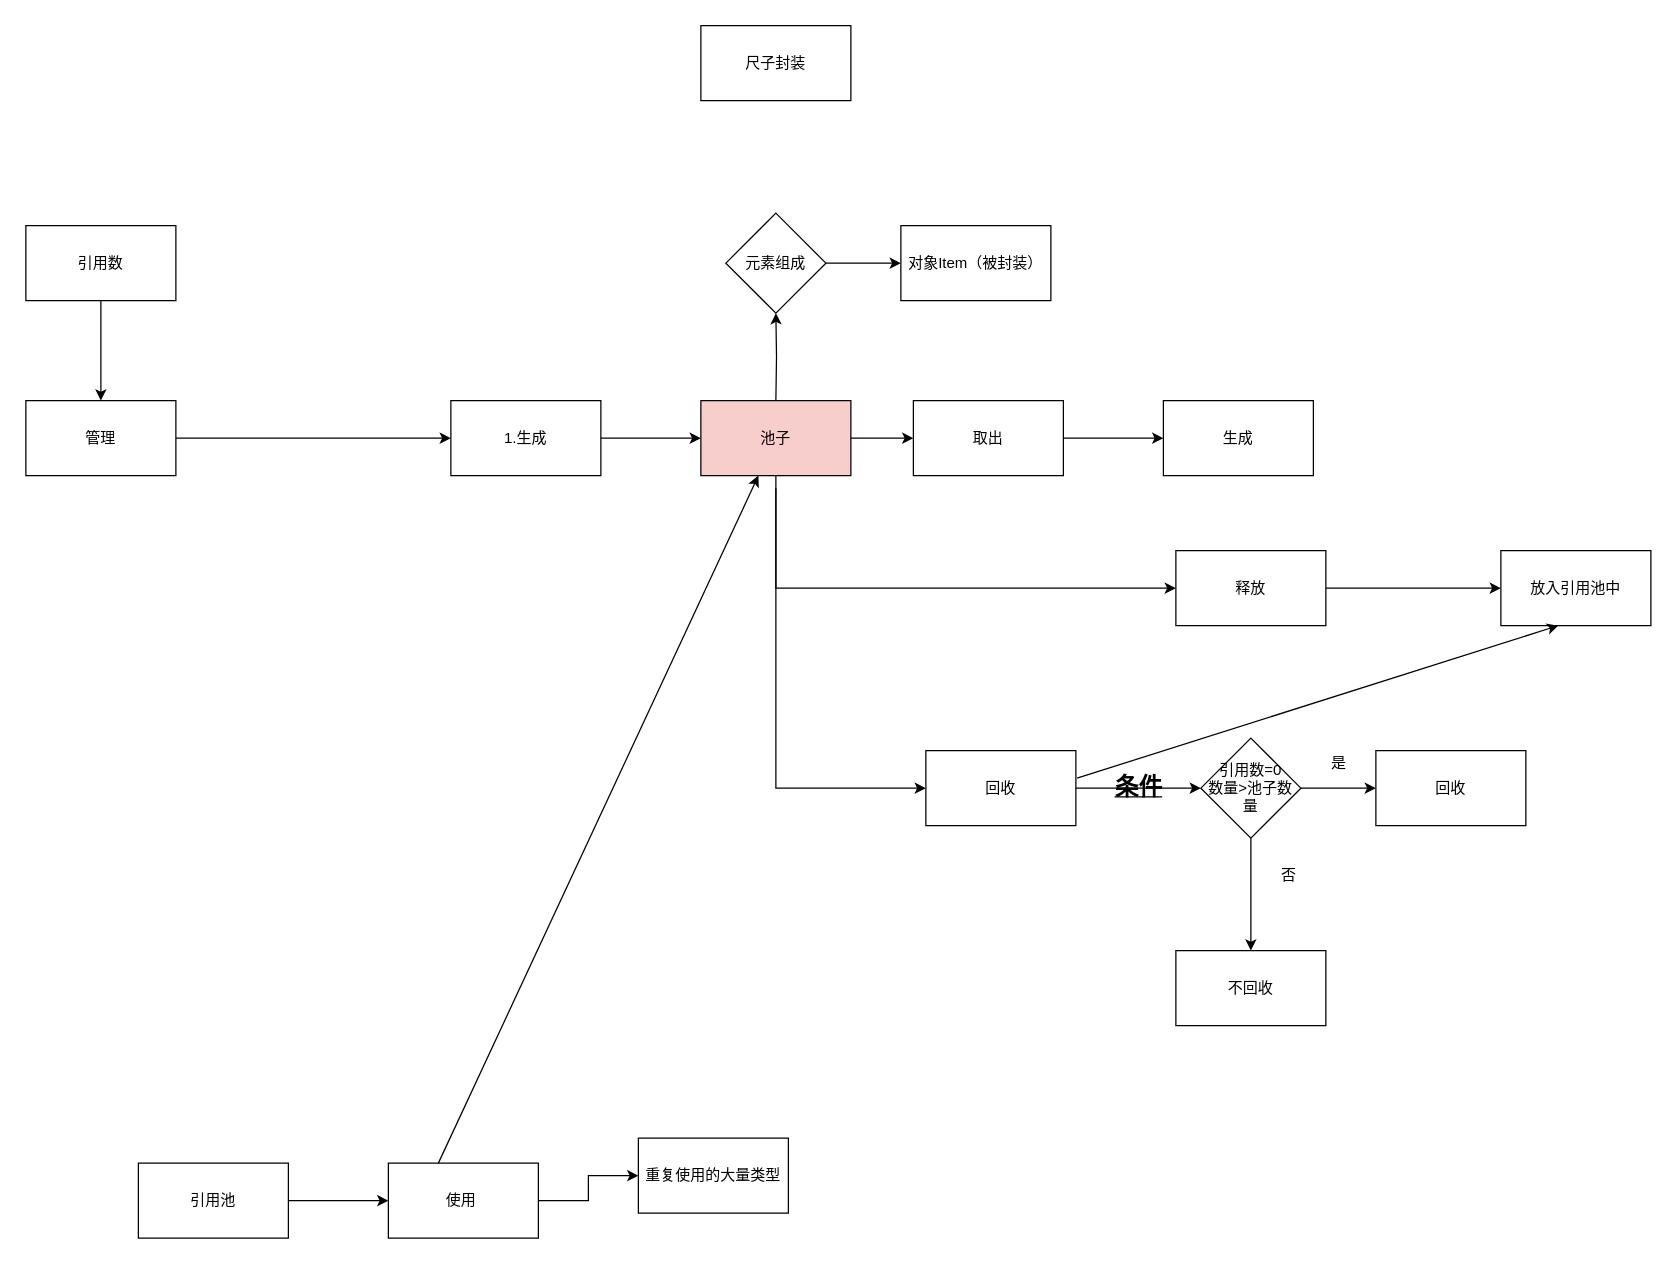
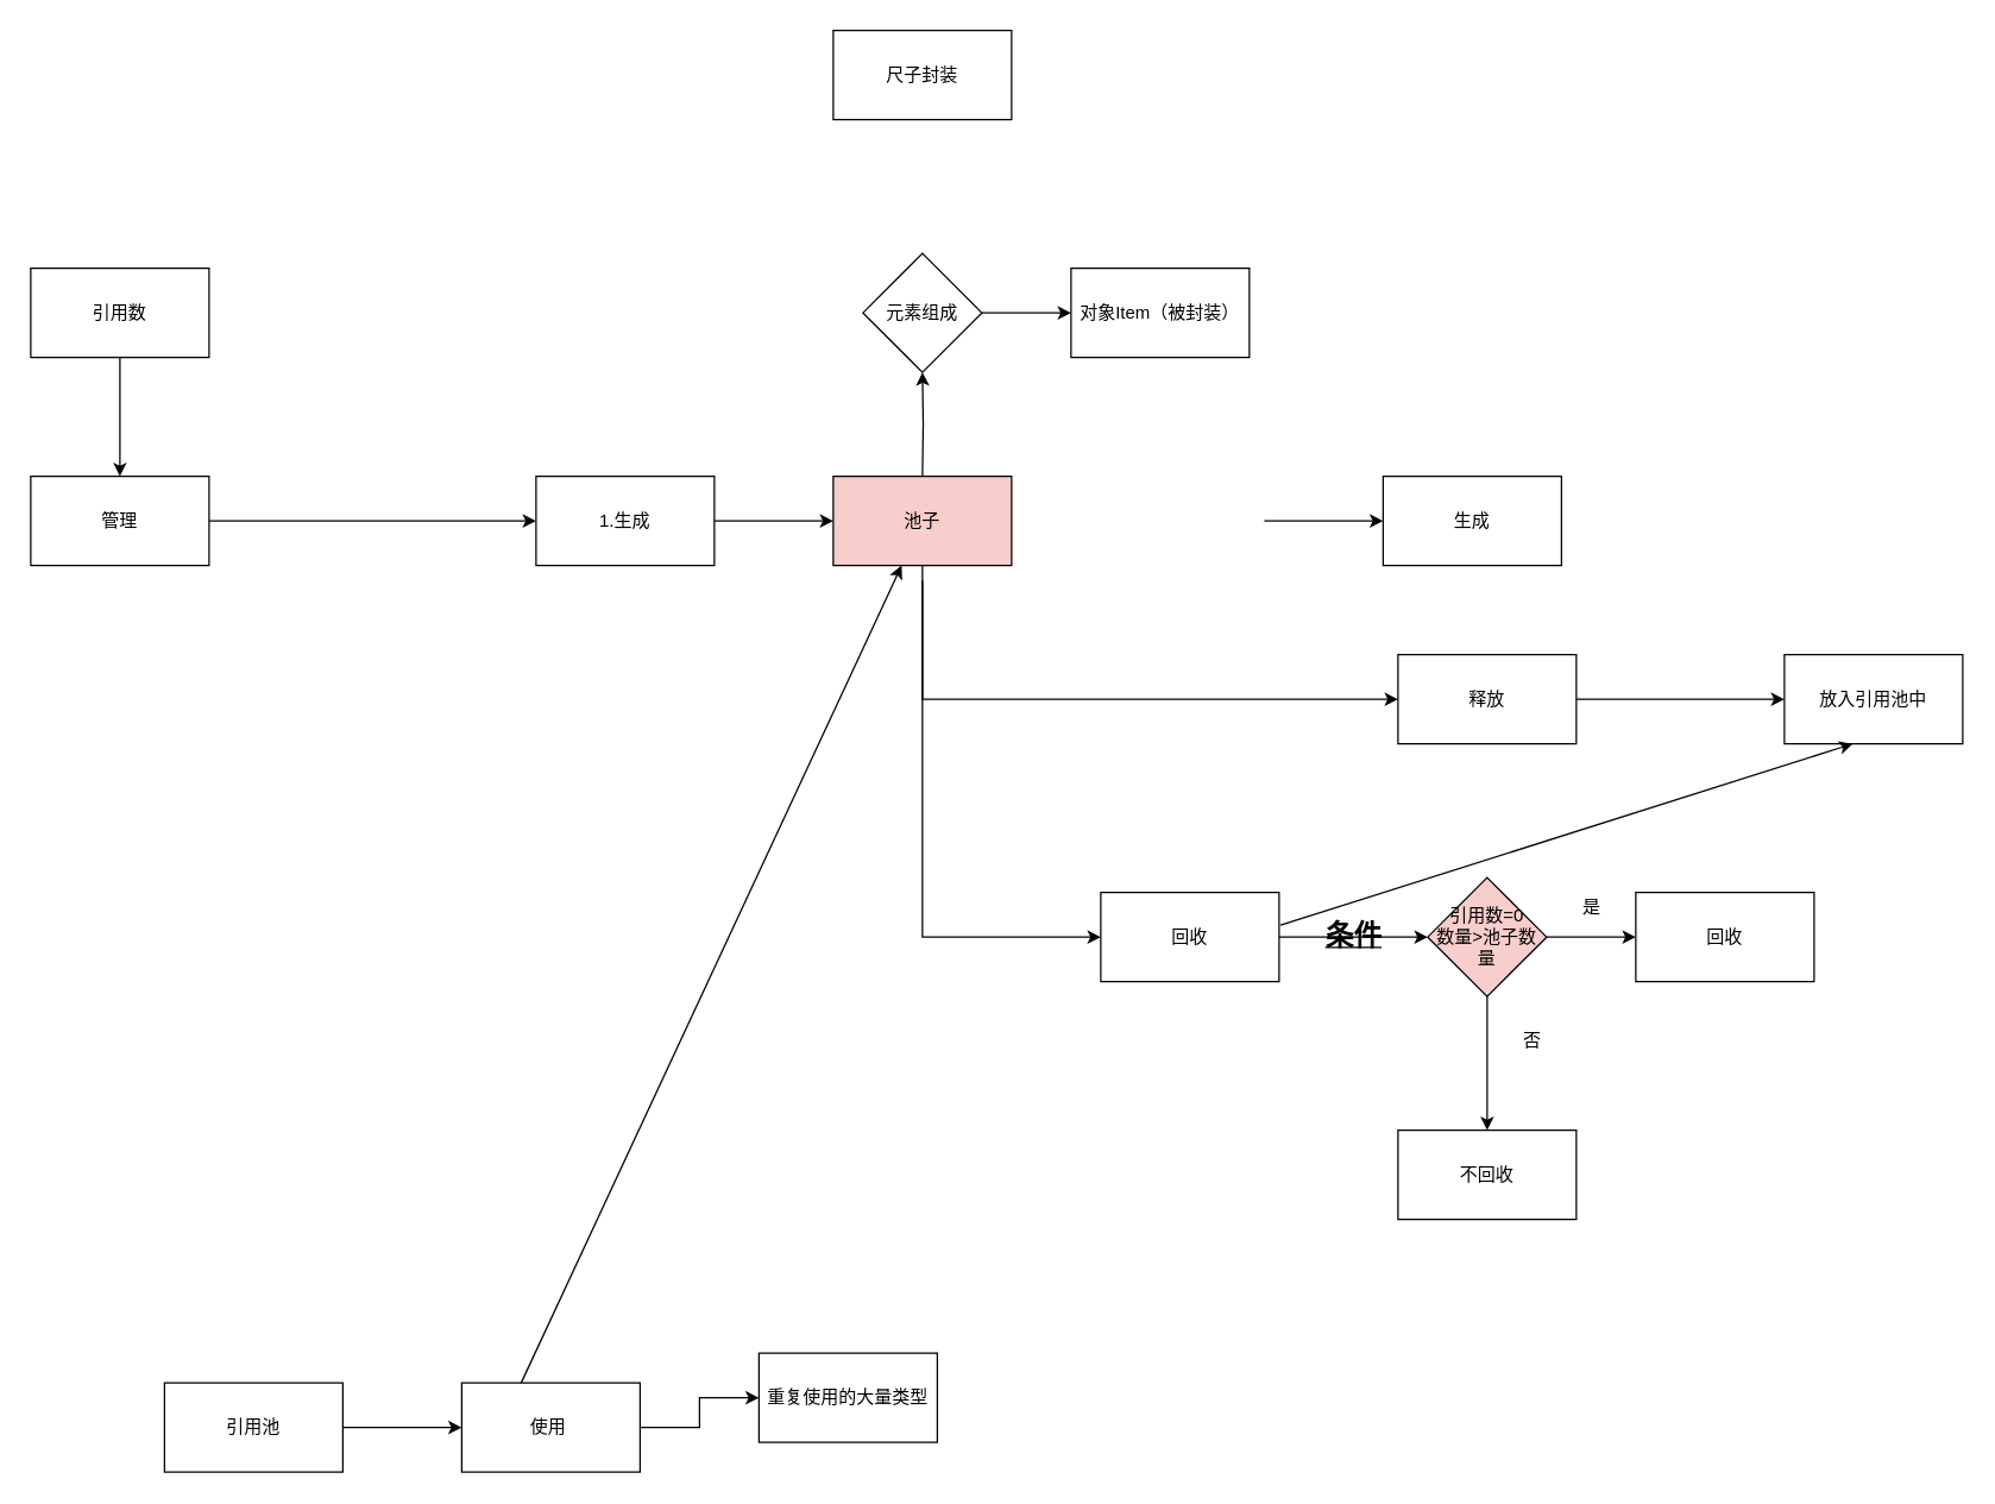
  <mxCell id="0" />
  <mxCell id="1" parent="0" />
  <mxCell id="2" value="" style="edgeStyle=orthogonalEdgeStyle;rounded=0;orthogonalLoop=1;jettySize=auto;html=1;" parent="1" source="3" target="5" edge="1"><mxGeometry relative="1" as="geometry" /></mxCell>
  <mxCell id="3" value="引用数" style="rounded=0;whiteSpace=wrap;html=1;" parent="1" vertex="1"><mxGeometry x="20" y="180" width="120" height="60" as="geometry" /></mxCell>
  <mxCell id="4" value="" style="edgeStyle=orthogonalEdgeStyle;rounded=0;orthogonalLoop=1;jettySize=auto;html=1;" parent="1" source="5" target="9" edge="1"><mxGeometry relative="1" as="geometry" /></mxCell>
  <mxCell id="5" value="管理" style="rounded=0;whiteSpace=wrap;html=1;" parent="1" vertex="1"><mxGeometry x="20" y="320" width="120" height="60" as="geometry" /></mxCell>
  <mxCell id="6" value="" style="group" parent="1" vertex="1" connectable="0"><mxGeometry x="360" y="170" width="960" height="490" as="geometry" /></mxCell>
  <mxCell id="7" value="" style="edgeStyle=orthogonalEdgeStyle;rounded=0;orthogonalLoop=1;jettySize=auto;html=1;" parent="6" target="10" edge="1"><mxGeometry relative="1" as="geometry"><mxPoint x="260" y="220" as="sourcePoint" /><Array as="points"><mxPoint x="260" y="460" /></Array></mxGeometry></mxCell>
  <mxCell id="8" value="" style="edgeStyle=orthogonalEdgeStyle;rounded=0;orthogonalLoop=1;jettySize=auto;html=1;" parent="6" target="21" edge="1"><mxGeometry relative="1" as="geometry"><mxPoint x="260" y="150" as="sourcePoint" /></mxGeometry></mxCell>
  <mxCell id="9" value="1.生成" style="whiteSpace=wrap;html=1;rounded=0;" parent="6" vertex="1"><mxGeometry y="150" width="120" height="60" as="geometry" /></mxCell>
  <mxCell id="10" value="回收" style="whiteSpace=wrap;html=1;rounded=0;" parent="6" vertex="1"><mxGeometry x="380" y="430" width="120" height="60" as="geometry" /></mxCell>
  <mxCell id="11" value="释放" style="whiteSpace=wrap;html=1;rounded=0;" parent="6" vertex="1"><mxGeometry x="580" y="270" width="120" height="60" as="geometry" /></mxCell>
  <mxCell id="12" value="放入引用池中" style="whiteSpace=wrap;html=1;rounded=0;" parent="6" vertex="1"><mxGeometry x="840" y="270" width="120" height="60" as="geometry" /></mxCell>
  <mxCell id="13" value="" style="edgeStyle=orthogonalEdgeStyle;rounded=0;orthogonalLoop=1;jettySize=auto;html=1;" parent="6" source="11" target="12" edge="1"><mxGeometry relative="1" as="geometry" /></mxCell>
  <mxCell id="14" value="池子" style="whiteSpace=wrap;html=1;rounded=0;fillColor=#f8cecc;" parent="6" vertex="1"><mxGeometry x="200" y="150" width="120" height="60" as="geometry" /></mxCell>
  <mxCell id="15" value="" style="edgeStyle=orthogonalEdgeStyle;rounded=0;orthogonalLoop=1;jettySize=auto;html=1;" parent="6" source="9" target="14" edge="1"><mxGeometry relative="1" as="geometry" /></mxCell>
  <mxCell id="16" value="" style="edgeStyle=orthogonalEdgeStyle;rounded=0;orthogonalLoop=1;jettySize=auto;html=1;exitX=0.5;exitY=1;exitDx=0;exitDy=0;" parent="6" source="14" target="11" edge="1"><mxGeometry relative="1" as="geometry"><mxPoint x="260" y="300" as="sourcePoint" /><Array as="points"><mxPoint x="260" y="300" /></Array></mxGeometry></mxCell>
- <mxCell id="17" value="取出" style="whiteSpace=wrap;html=1;rounded=0;" parent="6" vertex="1"><mxGeometry x="370" y="150" width="120" height="60" as="geometry" /></mxCell>
- <mxCell id="18" value="" style="edgeStyle=orthogonalEdgeStyle;rounded=0;orthogonalLoop=1;jettySize=auto;html=1;" parent="6" source="14" target="17" edge="1"><mxGeometry relative="1" as="geometry" /></mxCell>
  <mxCell id="19" value="生成" style="whiteSpace=wrap;html=1;rounded=0;" parent="6" vertex="1"><mxGeometry x="570" y="150" width="120" height="60" as="geometry" /></mxCell>
  <mxCell id="20" value="" style="endArrow=classic;html=1;rounded=0;exitX=1.008;exitY=0.367;exitDx=0;exitDy=0;exitPerimeter=0;entryX=0.383;entryY=1;entryDx=0;entryDy=0;entryPerimeter=0;" parent="6" source="10" target="12" edge="1"><mxGeometry width="50" height="50" relative="1" as="geometry"><mxPoint x="340" y="350" as="sourcePoint" /><mxPoint x="390" y="300" as="targetPoint" /></mxGeometry></mxCell>
  <mxCell id="21" value="元素组成" style="rhombus;whiteSpace=wrap;html=1;rounded=0;" parent="6" vertex="1"><mxGeometry x="220" width="80" height="80" as="geometry" /></mxCell>
  <mxCell id="22" value="对象Item（被封装）" style="whiteSpace=wrap;html=1;rounded=0;" parent="6" vertex="1"><mxGeometry x="360" y="10" width="120" height="60" as="geometry" /></mxCell>
  <mxCell id="23" value="" style="edgeStyle=orthogonalEdgeStyle;rounded=0;orthogonalLoop=1;jettySize=auto;html=1;" parent="6" source="21" target="22" edge="1"><mxGeometry relative="1" as="geometry" /></mxCell>
  <mxCell id="24" value="" style="endArrow=classic;html=1;rounded=0;entryX=0;entryY=0.5;entryDx=0;entryDy=0;" parent="6" target="19" edge="1"><mxGeometry width="50" height="50" relative="1" as="geometry"><mxPoint x="490" y="180" as="sourcePoint" /><mxPoint x="540" y="140" as="targetPoint" /><Array as="points"><mxPoint x="520" y="180" /></Array></mxGeometry></mxCell>
  <mxCell id="25" value="" style="edgeStyle=orthogonalEdgeStyle;rounded=0;orthogonalLoop=1;jettySize=auto;html=1;" parent="1" source="27" target="29" edge="1"><mxGeometry relative="1" as="geometry" /></mxCell>
  <mxCell id="26" value="" style="edgeStyle=orthogonalEdgeStyle;rounded=0;orthogonalLoop=1;jettySize=auto;html=1;" parent="1" source="27" target="30" edge="1"><mxGeometry relative="1" as="geometry" /></mxCell>
- <mxCell id="27" value="引用数=0&lt;br&gt;数量&amp;gt;池子数量" style="rhombus;whiteSpace=wrap;html=1;rounded=0;" parent="1" vertex="1"><mxGeometry x="960" y="590" width="80" height="80" as="geometry" /></mxCell>
+ <mxCell id="27" value="引用数=0&lt;br&gt;数量&amp;gt;池子数量" style="rhombus;whiteSpace=wrap;html=1;rounded=0;fillColor=#f8cecc;" parent="1" vertex="1"><mxGeometry x="960" y="590" width="80" height="80" as="geometry" /></mxCell>
  <mxCell id="28" value="" style="edgeStyle=orthogonalEdgeStyle;rounded=0;orthogonalLoop=1;jettySize=auto;html=1;" parent="1" source="10" target="27" edge="1"><mxGeometry relative="1" as="geometry" /></mxCell>
  <mxCell id="29" value="回收" style="whiteSpace=wrap;html=1;rounded=0;" parent="1" vertex="1"><mxGeometry x="1100" y="600" width="120" height="60" as="geometry" /></mxCell>
  <mxCell id="30" value="不回收" style="whiteSpace=wrap;html=1;rounded=0;" parent="1" vertex="1"><mxGeometry x="940" y="760" width="120" height="60" as="geometry" /></mxCell>
  <mxCell id="31" value="是" style="text;html=1;align=center;verticalAlign=middle;resizable=0;points=[];autosize=1;strokeColor=none;fillColor=none;" parent="1" vertex="1"><mxGeometry x="1055" y="600" width="30" height="20" as="geometry" /></mxCell>
  <mxCell id="32" value="否" style="text;html=1;align=center;verticalAlign=middle;resizable=0;points=[];autosize=1;strokeColor=none;fillColor=none;" parent="1" vertex="1"><mxGeometry x="1015" y="690" width="30" height="20" as="geometry" /></mxCell>
  <mxCell id="33" value="&lt;b&gt;&lt;u style=&quot;&quot;&gt;&lt;font style=&quot;font-size: 19px;&quot;&gt;条件&lt;/font&gt;&lt;/u&gt;&lt;/b&gt;" style="text;html=1;align=center;verticalAlign=middle;resizable=0;points=[];autosize=1;strokeColor=none;fillColor=none;" parent="1" vertex="1"><mxGeometry x="885" y="620" width="50" height="20" as="geometry" /></mxCell>
  <mxCell id="34" value="尺子封装" style="whiteSpace=wrap;html=1;rounded=0;" parent="1" vertex="1"><mxGeometry x="560" y="20" width="120" height="60" as="geometry" /></mxCell>
  <mxCell id="35" value="" style="edgeStyle=orthogonalEdgeStyle;rounded=0;orthogonalLoop=1;jettySize=auto;html=1;" edge="1" parent="1" source="36" target="38"><mxGeometry relative="1" as="geometry" /></mxCell>
  <mxCell id="36" value="引用池" style="rounded=0;whiteSpace=wrap;html=1;" vertex="1" parent="1"><mxGeometry x="110" y="930" width="120" height="60" as="geometry" /></mxCell>
  <mxCell id="37" value="" style="edgeStyle=orthogonalEdgeStyle;rounded=0;orthogonalLoop=1;jettySize=auto;html=1;" edge="1" parent="1" source="38" target="39"><mxGeometry relative="1" as="geometry" /></mxCell>
  <mxCell id="38" value="使用&lt;span style=&quot;white-space: pre;&quot;&gt; &lt;/span&gt;" style="whiteSpace=wrap;html=1;rounded=0;" vertex="1" parent="1"><mxGeometry x="310" y="930" width="120" height="60" as="geometry" /></mxCell>
  <mxCell id="39" value="重复使用的大量类型" style="whiteSpace=wrap;html=1;rounded=0;" vertex="1" parent="1"><mxGeometry x="510" y="910" width="120" height="60" as="geometry" /></mxCell>
  <mxCell id="40" value="" style="endArrow=classic;html=1;rounded=0;" edge="1" parent="1" target="14"><mxGeometry width="50" height="50" relative="1" as="geometry"><mxPoint x="350" y="930" as="sourcePoint" /><mxPoint x="450" y="840" as="targetPoint" /></mxGeometry></mxCell>
